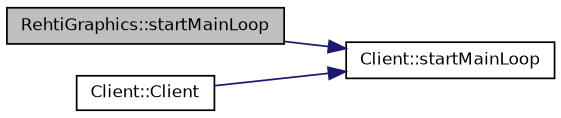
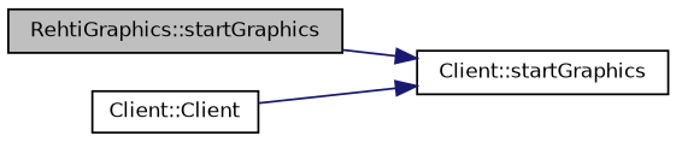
  digraph {
    rankdir=RL
    node [color=black fillcolor=white fontname=Helvetica fontsize=10 shape=record style=filled]
    edge [color=midnightblue dir=back fontname=Helvetica fontsize=10 labelfontname=Helvetica labelfontsize=10 style=solid]
-   n1 [fillcolor=grey75 fontcolor=black height=0.2 label="RehtiGraphics::startMainLoop" width=0.4]
-   n2 [height=0.2 label="Client::startMainLoop" width=0.4]
+   n1 [fillcolor=grey75 fontcolor=black height=0.2 label="RehtiGraphics::startGraphics" width=0.4]
+   n2 [height=0.2 label="Client::startGraphics" width=0.4]
    n3 [height=0.2 label="Client::Client" width=0.4]
    n2 -> n1
    n2 -> n3
  }
